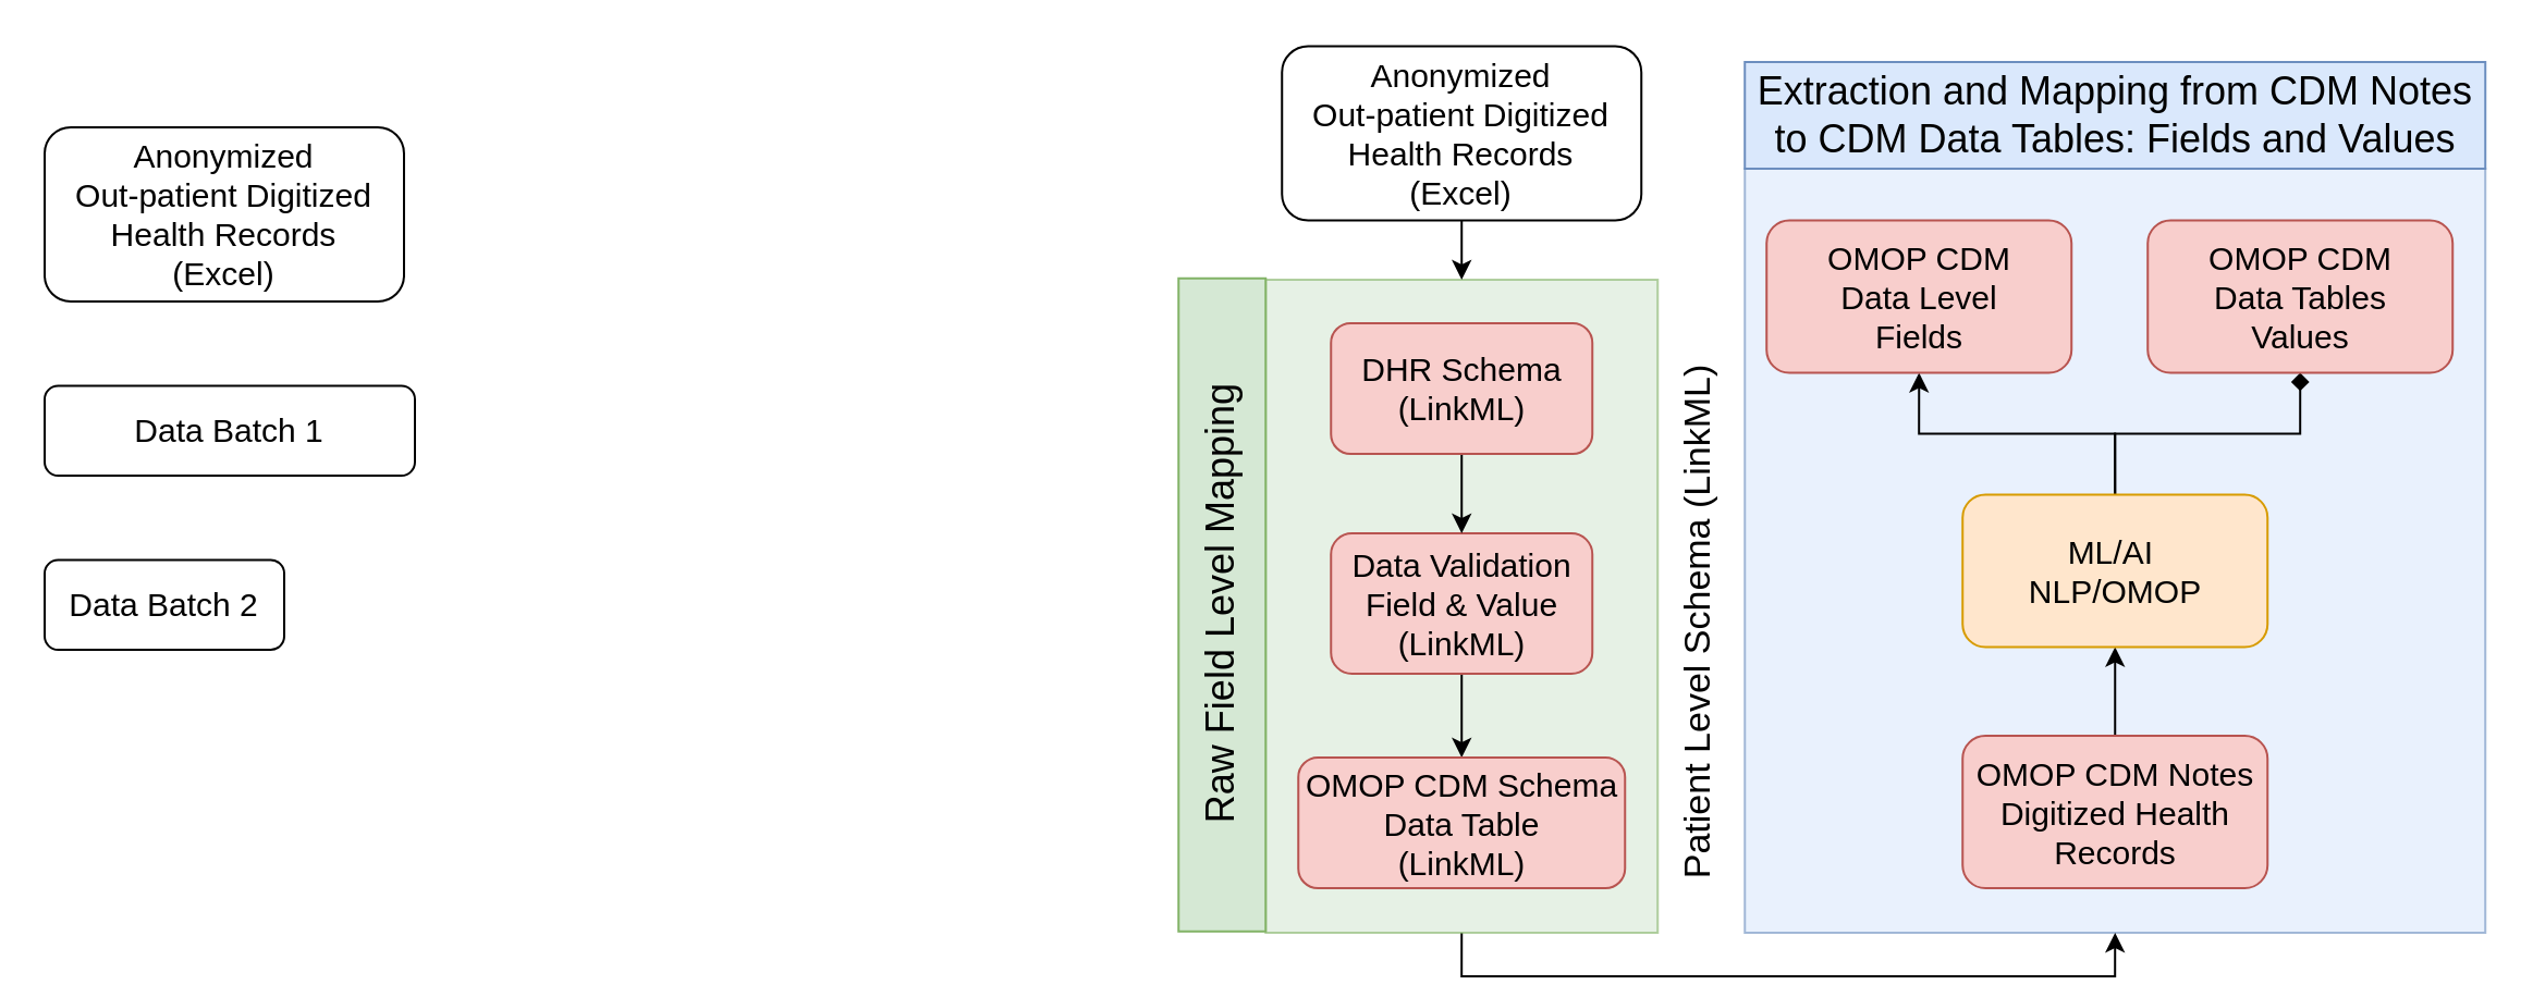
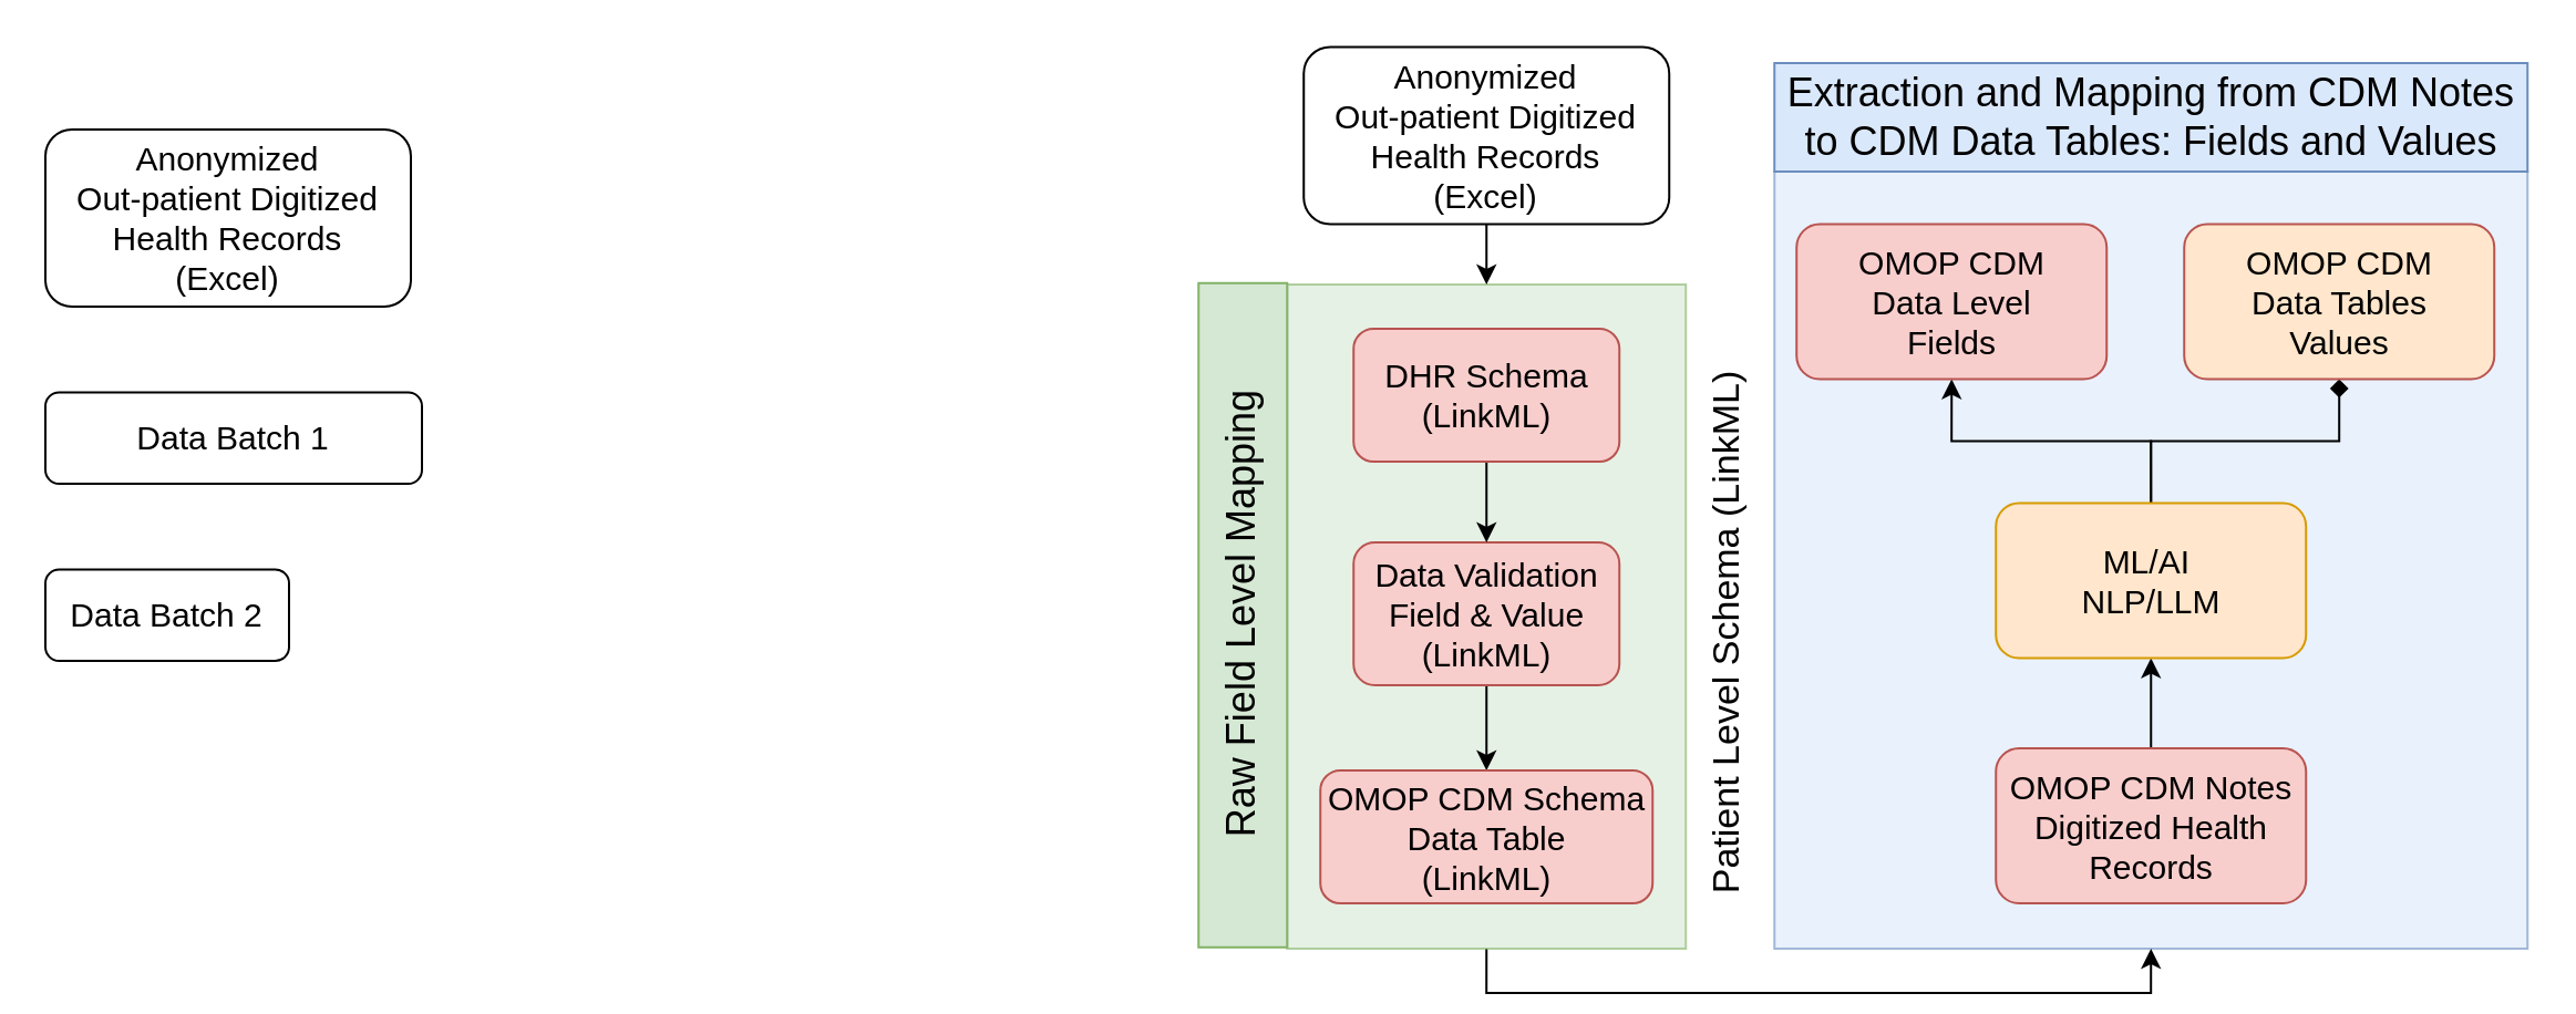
  <mxCell id="0" />
  <mxCell id="1" parent="0" />
  <mxCell id="2" value="" style="whiteSpace=wrap;html=1;fillColor=#dae8fc;strokeColor=#6c8ebf;opacity=60;" parent="1" vertex="1"><mxGeometry x="800.62" y="77" width="340" height="351" as="geometry" /></mxCell>
  <mxCell id="3" style="edgeStyle=orthogonalEdgeStyle;rounded=0;orthogonalLoop=1;jettySize=auto;html=1;exitX=0.5;exitY=1;exitDx=0;exitDy=0;entryX=0.5;entryY=1;entryDx=0;entryDy=0;" parent="1" source="4" target="2" edge="1"><mxGeometry relative="1" as="geometry" /></mxCell>
  <mxCell id="4" value="" style="whiteSpace=wrap;html=1;fillColor=#d5e8d4;strokeColor=#82b366;opacity=60;" parent="1" vertex="1"><mxGeometry x="580.62" y="128" width="180" height="300" as="geometry" /></mxCell>
  <mxCell id="5" style="edgeStyle=orthogonalEdgeStyle;rounded=0;orthogonalLoop=1;jettySize=auto;html=1;exitX=0.5;exitY=1;exitDx=0;exitDy=0;entryX=0.5;entryY=0;entryDx=0;entryDy=0;" parent="1" source="6" target="4" edge="1"><mxGeometry relative="1" as="geometry" /></mxCell>
  <mxCell id="6" value="Anonymized&lt;br&gt;Out-patient Digitized Health Records&lt;br&gt;(Excel)" style="whiteSpace=wrap;html=1;fontSize=15;rounded=1;" parent="1" vertex="1"><mxGeometry x="588.12" y="20.75" width="165" height="80" as="geometry" /></mxCell>
  <mxCell id="7" style="edgeStyle=orthogonalEdgeStyle;rounded=0;orthogonalLoop=1;jettySize=auto;html=1;exitX=0.5;exitY=1;exitDx=0;exitDy=0;entryX=0.5;entryY=0;entryDx=0;entryDy=0;" parent="1" source="8" target="11" edge="1"><mxGeometry relative="1" as="geometry" /></mxCell>
  <mxCell id="8" value="Data Validation&lt;br&gt;Field &amp;amp; Value&lt;br&gt;(LinkML)" style="rounded=1;whiteSpace=wrap;html=1;fontSize=15;fillColor=#f8cecc;strokeColor=#b85450;" parent="1" vertex="1"><mxGeometry x="610.62" y="244.5" width="120" height="64.5" as="geometry" /></mxCell>
  <mxCell id="9" style="edgeStyle=orthogonalEdgeStyle;rounded=0;orthogonalLoop=1;jettySize=auto;html=1;exitX=0.5;exitY=1;exitDx=0;exitDy=0;entryX=0.5;entryY=0;entryDx=0;entryDy=0;" parent="1" source="10" target="8" edge="1"><mxGeometry relative="1" as="geometry" /></mxCell>
  <mxCell id="10" value="DHR Schema&lt;br&gt;(LinkML)" style="rounded=1;whiteSpace=wrap;html=1;fontSize=15;fillColor=#f8cecc;strokeColor=#b85450;" parent="1" vertex="1"><mxGeometry x="610.62" y="148" width="120" height="60" as="geometry" /></mxCell>
  <mxCell id="11" value="OMOP CDM Schema &lt;br&gt;Data Table&lt;br&gt;(LinkML)" style="rounded=1;whiteSpace=wrap;html=1;fontSize=15;fillColor=#f8cecc;strokeColor=#b85450;" parent="1" vertex="1"><mxGeometry x="595.62" y="347.5" width="150" height="60" as="geometry" /></mxCell>
  <mxCell id="12" value="Raw Field Level Mapping" style="whiteSpace=wrap;html=1;fillColor=#d5e8d4;direction=south;rotation=-90;fontSize=18;strokeColor=#82b366;" parent="1" vertex="1"><mxGeometry x="410.63" y="257.38" width="300" height="40" as="geometry" /></mxCell>
  <mxCell id="13" value="" style="edgeStyle=orthogonalEdgeStyle;rounded=0;orthogonalLoop=1;jettySize=auto;html=1;" parent="1" source="14" target="17" edge="1"><mxGeometry relative="1" as="geometry" /></mxCell>
  <mxCell id="14" value="OMOP CDM Notes Digitized Health Records" style="rounded=1;whiteSpace=wrap;html=1;fontSize=15;fillColor=#f8cecc;strokeColor=#b85450;" parent="1" vertex="1"><mxGeometry x="900.62" y="337.5" width="140" height="70" as="geometry" /></mxCell>
  <mxCell id="15" style="edgeStyle=orthogonalEdgeStyle;rounded=0;orthogonalLoop=1;jettySize=auto;html=1;exitX=0.5;exitY=0;exitDx=0;exitDy=0;entryX=0.5;entryY=1;entryDx=0;entryDy=0;" parent="1" source="17" target="19" edge="1"><mxGeometry relative="1" as="geometry" /></mxCell>
  <mxCell id="16" style="edgeStyle=orthogonalEdgeStyle;rounded=0;orthogonalLoop=1;jettySize=auto;html=1;exitX=0.5;exitY=0;exitDx=0;exitDy=0;entryX=0.5;entryY=1;entryDx=0;entryDy=0;endArrow=diamond;" parent="1" source="17" target="18" edge="1"><mxGeometry relative="1" as="geometry" /></mxCell>
- <mxCell id="17" value="ML/AI&amp;nbsp;&lt;br&gt;NLP/OMOP" style="rounded=1;whiteSpace=wrap;html=1;fontSize=15;fillColor=#ffe6cc;strokeColor=#d79b00;" parent="1" vertex="1"><mxGeometry x="900.62" y="226.75" width="140" height="70" as="geometry" /></mxCell>
- <mxCell id="18" value="OMOP CDM &lt;br&gt;Data Tables&lt;br&gt;Values" style="rounded=1;whiteSpace=wrap;html=1;fontSize=15;fillColor=#f8cecc;strokeColor=#b85450;" parent="1" vertex="1"><mxGeometry x="985.62" y="100.75" width="140" height="70" as="geometry" /></mxCell>
+ <mxCell id="17" value="ML/AI&amp;nbsp;&lt;br&gt;NLP/LLM" style="rounded=1;whiteSpace=wrap;html=1;fontSize=15;fillColor=#ffe6cc;strokeColor=#d79b00;" parent="1" vertex="1"><mxGeometry x="900.62" y="226.75" width="140" height="70" as="geometry" /></mxCell>
+ <mxCell id="18" value="OMOP CDM &lt;br&gt;Data Tables&lt;br&gt;Values" style="rounded=1;whiteSpace=wrap;html=1;fontSize=15;fillColor=#ffe6cc;strokeColor=#b85450;" parent="1" vertex="1"><mxGeometry x="985.62" y="100.75" width="140" height="70" as="geometry" /></mxCell>
  <mxCell id="19" value="OMOP CDM &lt;br&gt;Data Level&lt;br&gt;Fields" style="rounded=1;whiteSpace=wrap;html=1;fontSize=15;fillColor=#f8cecc;strokeColor=#b85450;" parent="1" vertex="1"><mxGeometry x="810.62" y="100.75" width="140" height="70" as="geometry" /></mxCell>
  <mxCell id="20" value="Extraction and Mapping from CDM Notes to CDM Data Tables: Fields and Values" style="whiteSpace=wrap;html=1;fillColor=#dae8fc;direction=south;rotation=0;fontSize=18;strokeColor=#6c8ebf;" parent="1" vertex="1"><mxGeometry x="800.62" y="28" width="340" height="49" as="geometry" /></mxCell>
  <mxCell id="21" value="Anonymized&lt;br&gt;Out-patient Digitized Health Records&lt;br&gt;(Excel)" style="whiteSpace=wrap;html=1;fontSize=15;rounded=1;" parent="1" vertex="1"><mxGeometry x="20" y="58" width="165" height="80" as="geometry" /></mxCell>
  <mxCell id="22" value="Data Batch 1" style="whiteSpace=wrap;html=1;fontSize=15;rounded=1;" parent="1" vertex="1"><mxGeometry x="20" y="176.75" width="170" height="41.25" as="geometry" /></mxCell>
  <mxCell id="23" value="Data Batch 2" style="whiteSpace=wrap;html=1;fontSize=15;rounded=1;" parent="1" vertex="1"><mxGeometry x="20" y="256.75" width="110" height="41.25" as="geometry" /></mxCell>
  <mxCell id="24" value="Patient Level Schema (LinkML)" style="text;html=1;align=center;verticalAlign=middle;resizable=0;points=[];autosize=1;strokeColor=none;fillColor=none;fontSize=17;rotation=-90;" parent="1" vertex="1"><mxGeometry x="650" y="271" width="260" height="30" as="geometry" /></mxCell>
